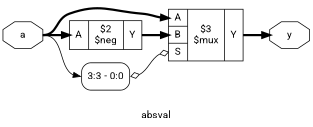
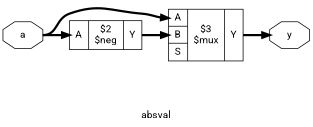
  digraph {
    label=absval
    rankdir=LR
    remincross=true
    fontname=Roboto
    node [color=black fontcolor=black shape=record fontname=Roboto]
    edge [color=black fontcolor=black headport="p4:w" style="setlinewidth(3)" tailport=e fontname=Roboto]
    n1 [label=y shape=octagon]
    n2 [label=a shape=octagon]
    n3 [label="{{<p4> A|<p5> B|<p6> S}|$3\n$mux|{<p7> Y}}" color="" fontcolor=""]
-   n4 [label="<s0> 3:3 - 0:0 " style=rounded]
    n5 [label="{{<p4> A}|$2\n$neg|{<p7> Y}}" color="" fontcolor=""]
    n2 -> n3
-   n2 -> n4 [headport="s0:w" style=""]
    n2 -> n5
    n3 -> n1 [headport=w tailport="p7:e"]
-   n4 -> n3 [arrowhead=odiamond arrowtail=odiamond dir=both headport="p6:w" style=""]
    n5 -> n3 [headport="p5:w" tailport="p7:e"]
  }
